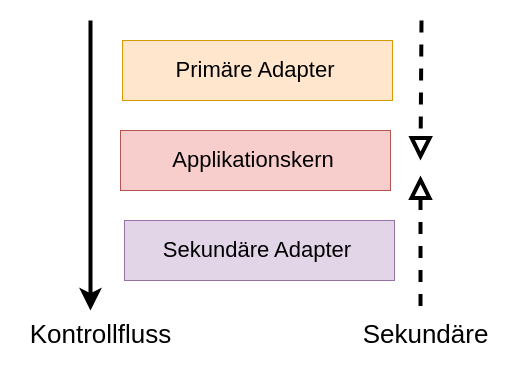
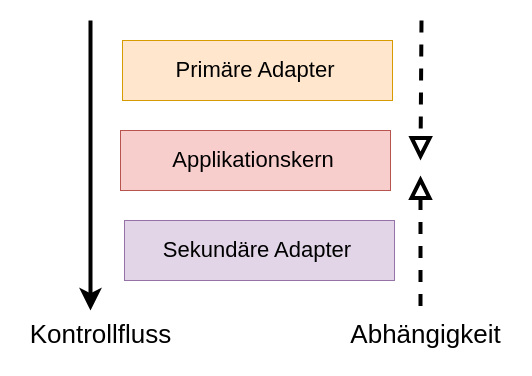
  <mxCell id="0" />
  <mxCell id="1" parent="0" />
  <mxCell id="2" value="&lt;font style=&quot;font-size: 26px;&quot;&gt;Kontrollfluss&lt;/font&gt;" style="text;html=1;align=center;verticalAlign=middle;resizable=0;points=[];autosize=1;strokeColor=none;fillColor=none;fontSize=26;fontColor=#000000;" parent="1" vertex="1"><mxGeometry x="20" y="314" width="160" height="40" as="geometry" /></mxCell>
- <mxCell id="3" value="&lt;font style=&quot;font-size: 26px;&quot;&gt;Sekundäre&lt;/font&gt;" style="text;html=1;align=center;verticalAlign=middle;resizable=0;points=[];autosize=1;strokeColor=none;fillColor=none;fontSize=26;fontColor=#000000;" parent="1" vertex="1"><mxGeometry x="340" y="314" width="170" height="40" as="geometry" /></mxCell>
+ <mxCell id="3" value="&lt;font style=&quot;font-size: 26px;&quot;&gt;Abhängigkeit&lt;/font&gt;" style="text;html=1;align=center;verticalAlign=middle;resizable=0;points=[];autosize=1;strokeColor=none;fillColor=none;fontSize=26;fontColor=#000000;" parent="1" vertex="1"><mxGeometry x="340" y="314" width="170" height="40" as="geometry" /></mxCell>
  <mxCell id="4" value="" style="rounded=0;whiteSpace=wrap;html=1;fillColor=#ffe6cc;strokeColor=#d79b00;" parent="1" vertex="1"><mxGeometry x="122" y="40" width="270" height="60" as="geometry" /></mxCell>
  <mxCell id="5" value="Primäre Adapter" style="text;html=1;strokeColor=none;fillColor=none;align=center;verticalAlign=middle;whiteSpace=wrap;rounded=0;fontSize=22;" parent="1" vertex="1"><mxGeometry x="120" y="55" width="270" height="30" as="geometry" /></mxCell>
  <mxCell id="6" value="" style="rounded=0;whiteSpace=wrap;html=1;fillColor=#f8cecc;strokeColor=#b85450;" parent="1" vertex="1"><mxGeometry x="120" y="130" width="270" height="60" as="geometry" /></mxCell>
  <mxCell id="7" value="Applikationskern" style="text;html=1;strokeColor=none;fillColor=none;align=center;verticalAlign=middle;whiteSpace=wrap;rounded=0;fontSize=22;" parent="1" vertex="1"><mxGeometry x="118" y="145" width="270" height="30" as="geometry" /></mxCell>
  <mxCell id="8" value="" style="rounded=0;whiteSpace=wrap;html=1;fillColor=#e1d5e7;strokeColor=#9673a6;" parent="1" vertex="1"><mxGeometry x="124" y="220" width="270" height="60" as="geometry" /></mxCell>
  <mxCell id="9" value="Sekundäre Adapter" style="text;html=1;strokeColor=none;fillColor=none;align=center;verticalAlign=middle;whiteSpace=wrap;rounded=0;fontSize=22;" parent="1" vertex="1"><mxGeometry x="122" y="235" width="270" height="30" as="geometry" /></mxCell>
  <mxCell id="10" value="" style="endArrow=classic;html=1;rounded=0;fontSize=27;fontColor=#000000;strokeWidth=4;startSize=11;endSize=10;" parent="1" edge="1"><mxGeometry x="218" y="235" width="50" height="50" as="geometry"><mxPoint x="90" y="20" as="sourcePoint" /><mxPoint x="90" y="310" as="targetPoint" /><Array as="points" /></mxGeometry></mxCell>
  <mxCell id="11" value="" style="endArrow=block;html=1;rounded=0;fontSize=27;fontColor=#000000;strokeWidth=4;endFill=0;startSize=7;endSize=14;dashed=1;" parent="1" edge="1"><mxGeometry x="574" y="235" width="50" height="50" as="geometry"><mxPoint x="421" y="20" as="sourcePoint" /><mxPoint x="420" y="160" as="targetPoint" /></mxGeometry></mxCell>
  <mxCell id="12" value="" style="endArrow=none;html=1;rounded=0;fontSize=27;fontColor=#000000;strokeWidth=4;endFill=0;startSize=14;endSize=14;dashed=1;startArrow=block;startFill=0;" edge="1" parent="1"><mxGeometry x="574" y="410" width="50" height="50" as="geometry"><mxPoint x="420" y="175" as="sourcePoint" /><mxPoint x="420" y="315" as="targetPoint" /></mxGeometry></mxCell>
